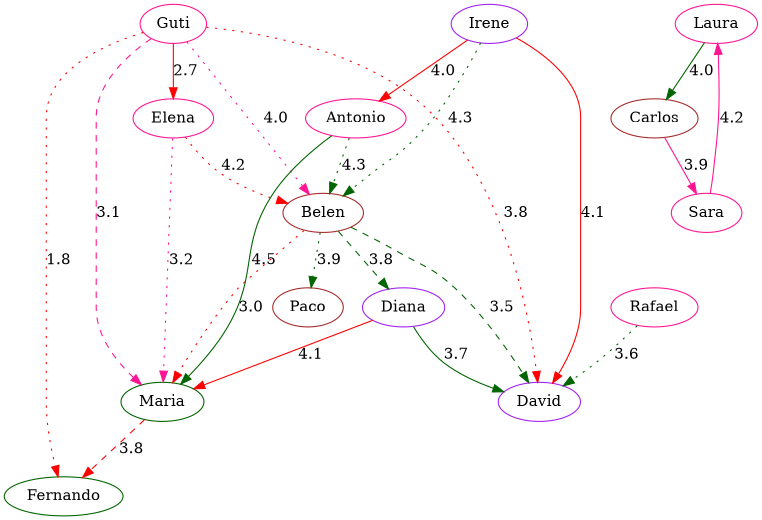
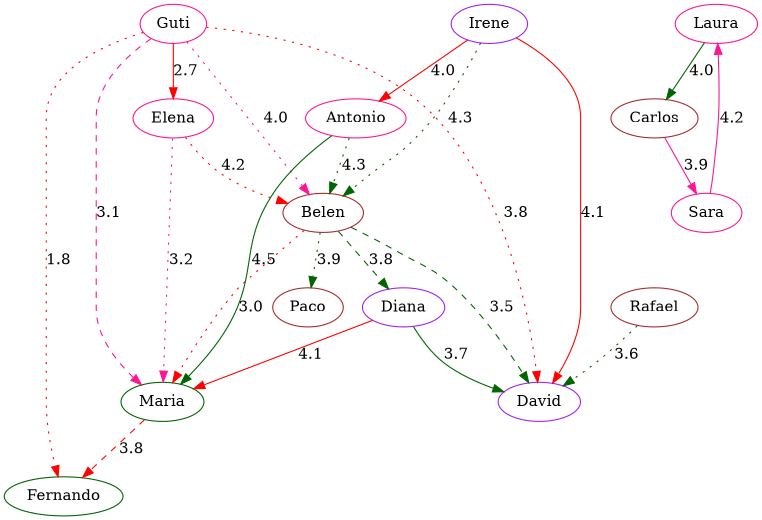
  strict digraph {
    node [color=deeppink]
    edge [color=darkgreen style=dotted]
    n1 [color=purple label=Diana]
    n2 [color=purple label=David]
    n3 [color=darkgreen label=Maria]
    n4 [color=darkgreen label=Fernando]
    n5 [label=Guti]
    n6 [color=brown label=Belen]
    n7 [label=Elena]
    n8 [color=brown label=Paco]
-   n9 [label=Rafael]
+   n9 [color=brown label=Rafael]
    n10 [color=purple label=Irene]
    n11 [label=Antonio]
    n12 [label=Laura]
    n13 [color=brown label=Carlos]
    n14 [label=Sara]
    n1 -> n2 [label=3.7 style=solid]
    n1 -> n3 [color=red label=4.1 style=solid]
    n3 -> n4 [color=red label=3.8 style=dashed]
    n5 -> n2 [color=red label=3.8]
    n5 -> n3 [color=deeppink label=3.1 style=dashed]
    n5 -> n4 [color=red label=1.8]
    n5 -> n6 [color=deeppink label=4.0]
    n5 -> n7 [color=red label=2.7 style=solid]
    n6 -> n1 [label=3.8 style=dashed]
    n6 -> n2 [label=3.5 style=dashed]
    n6 -> n3 [color=red label=3.0]
    n6 -> n8 [label=3.9]
    n7 -> n3 [color=deeppink label=3.2]
    n7 -> n6 [color=red label=4.2]
    n9 -> n2 [label=3.6]
    n10 -> n2 [color=red label=4.1 style=solid]
    n10 -> n6 [label=4.3]
    n10 -> n11 [color=red label=4.0 style=solid]
    n11 -> n3 [label=4.5 style=solid]
    n11 -> n6 [label=4.3]
    n12 -> n13 [label=4.0 style=solid]
    n13 -> n14 [color=deeppink label=3.9 style=solid]
    n14 -> n12 [color=deeppink label=4.2 style=solid]
  }
